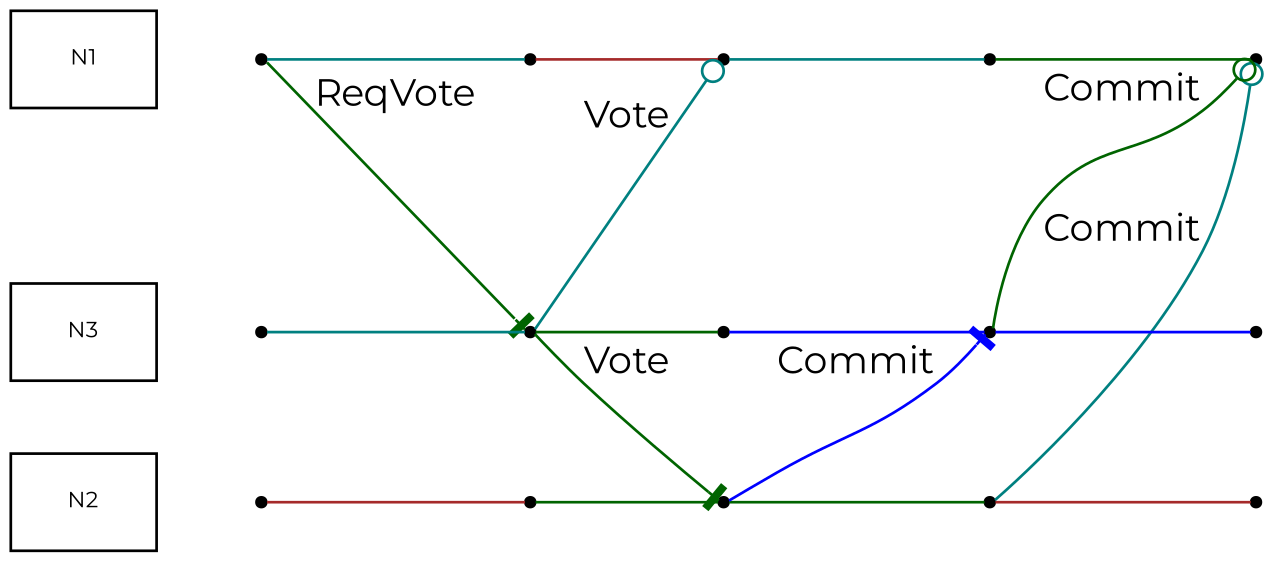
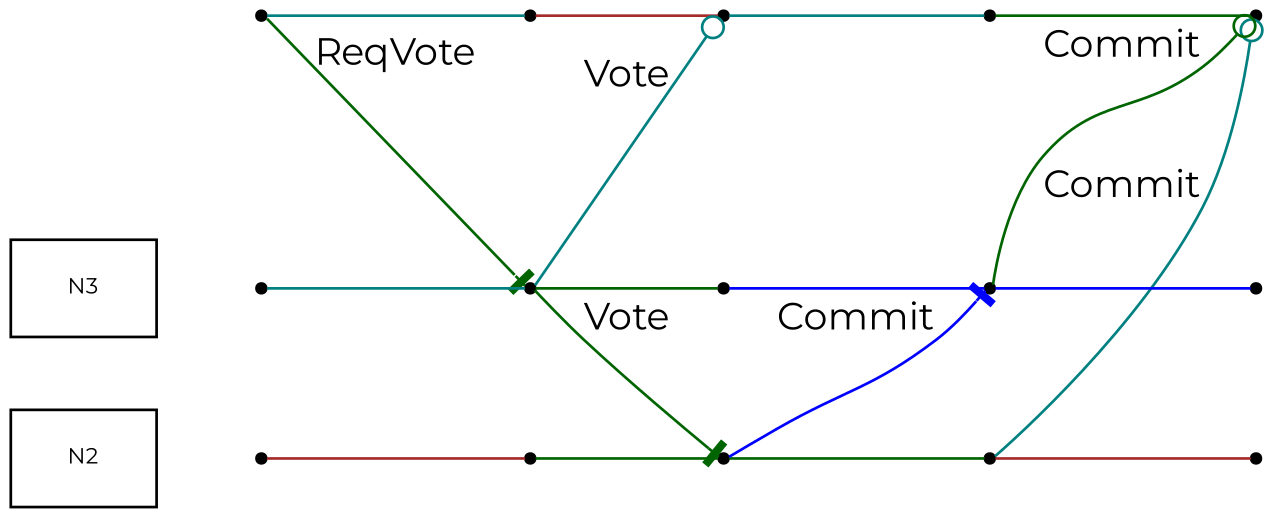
  digraph {
    rankdir=LR
    fontname=Montserrat
    node [fontsize=8 group=N1 shape=point fontname=Montserrat]
    edge [dir=none color=darkgreen fontname=Montserrat]
    N1_000 [height=0.05 width=0.05]
    N2_000 [group=N2 height=0.05 width=0.05]
    N3_000 [group=N3 height=0.05 width=0.05]
    N1_001 [height=0.05 width=0.05]
    N2_001 [group=N2 height=0.05 width=0.05]
    N3_001 [group=N3 height=0.05 width=0.05]
    N1_002 [height=0.05 width=0.05]
    N2_002 [group=N2 height=0.05 width=0.05]
    N3_002 [group=N3 height=0.05 width=0.05]
    N1_003 [height=0.05 width=0.05]
    N2_003 [group=N2 height=0.05 width=0.05]
    N3_003 [group=N3 height=0.05 width=0.05]
    N1_004 [height=0.05 width=0.05]
    N2_004 [group=N2 height=0.05 width=0.05]
    N3_004 [group=N3 height=0.05 width=0.05]
-   N1 [shape=box group=""]
    N2 [shape=box group=""]
    N3 [shape=box group=""]
    subgraph sub_1 {
      rank=same
      N1_000
      N2_000
      N3_000
    }
    subgraph sub_2 {
      rank=same
      N1_001
      N2_001
      N3_001
    }
    subgraph sub_3 {
      rank=same
      N1_002
      N2_002
      N3_002
    }
    subgraph sub_4 {
      rank=same
      N1_003
      N2_003
      N3_003
    }
    subgraph sub_5 {
      rank=same
      N1_004
      N2_004
      N3_004
    }
    N1_000 -> N1_001 [color=teal]
    N1_000 -> N3_001 [label=ReqVote weight=0 arrowhead=tee dir=""]
    N2_000 -> N2_001 [color=brown]
    N3_000 -> N3_001 [color=teal]
    N1_001 -> N1_002 [color=brown]
    N2_001 -> N2_002
    N3_001 -> N1_002 [label=Vote weight=0 color=teal arrowhead=odot dir=""]
    N3_001 -> N2_002 [label=Vote weight=0 arrowhead=tee dir=""]
    N3_001 -> N3_002
    N1_002 -> N1_003 [color=teal]
    N2_002 -> N2_003
    N2_002 -> N3_003 [label=Commit weight=0 color=blue arrowhead=tee dir=""]
    N3_002 -> N3_003 [color=blue]
    N1_003 -> N1_004
    N2_003 -> N1_004 [label=Commit weight=0 color=teal arrowhead=odot dir=""]
    N2_003 -> N2_004 [color=brown]
    N3_003 -> N1_004 [label=Commit weight=0 arrowhead=odot dir=""]
    N3_003 -> N3_004 [color=blue]
-   N1 -> N1_000 [group=N1 style=invis dir="" color=""]
    N2 -> N2_000 [group=N2 style=invis dir="" color=""]
    N3 -> N3_000 [group=N3 style=invis dir="" color=""]
  }
